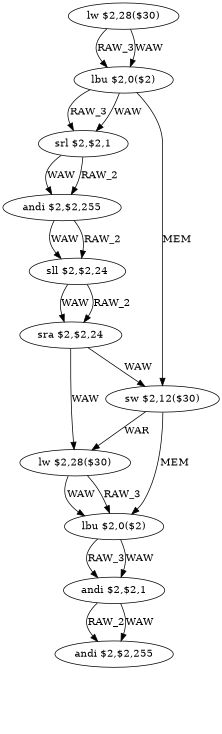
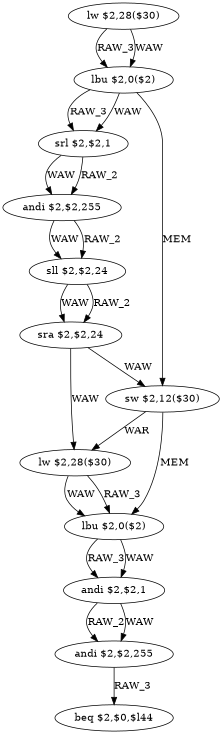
  digraph {
    node [shape=ellipse]
    n1 [label="lw $2,28($30)"]
    n2 [label="lbu $2,0($2)"]
    n3 [label="srl $2,$2,1"]
    n4 [label="sw $2,12($30)"]
    n5 [label="andi $2,$2,255"]
    n6 [label="lw $2,28($30)"]
    n7 [label="lbu $2,0($2)"]
    n8 [label="sll $2,$2,24"]
    n9 [label="andi $2,$2,1"]
    n10 [label="sra $2,$2,24"]
    n11 [label="andi $2,$2,255"]
+   n12 [label="beq $2,$0,$l44"]
    n1 -> n2 [label=RAW_3]
    n1 -> n2 [label=WAW]
    n2 -> n3 [label=RAW_3]
    n2 -> n3 [label=WAW]
    n2 -> n4 [label=MEM]
    n3 -> n5 [label=RAW_2]
    n3 -> n5 [label=WAW]
    n4 -> n6 [label=WAR]
    n4 -> n7 [label=MEM]
    n5 -> n8 [label=RAW_2]
    n5 -> n8 [label=WAW]
    n6 -> n7 [label=RAW_3]
    n6 -> n7 [label=WAW]
    n7 -> n9 [label=RAW_3]
    n7 -> n9 [label=WAW]
    n8 -> n10 [label=RAW_2]
    n8 -> n10 [label=WAW]
    n9 -> n11 [label=RAW_2]
    n9 -> n11 [label=WAW]
    n10 -> n4 [label=WAW]
    n10 -> n6 [label=WAW]
+   n11 -> n12 [label=RAW_3]
  }
